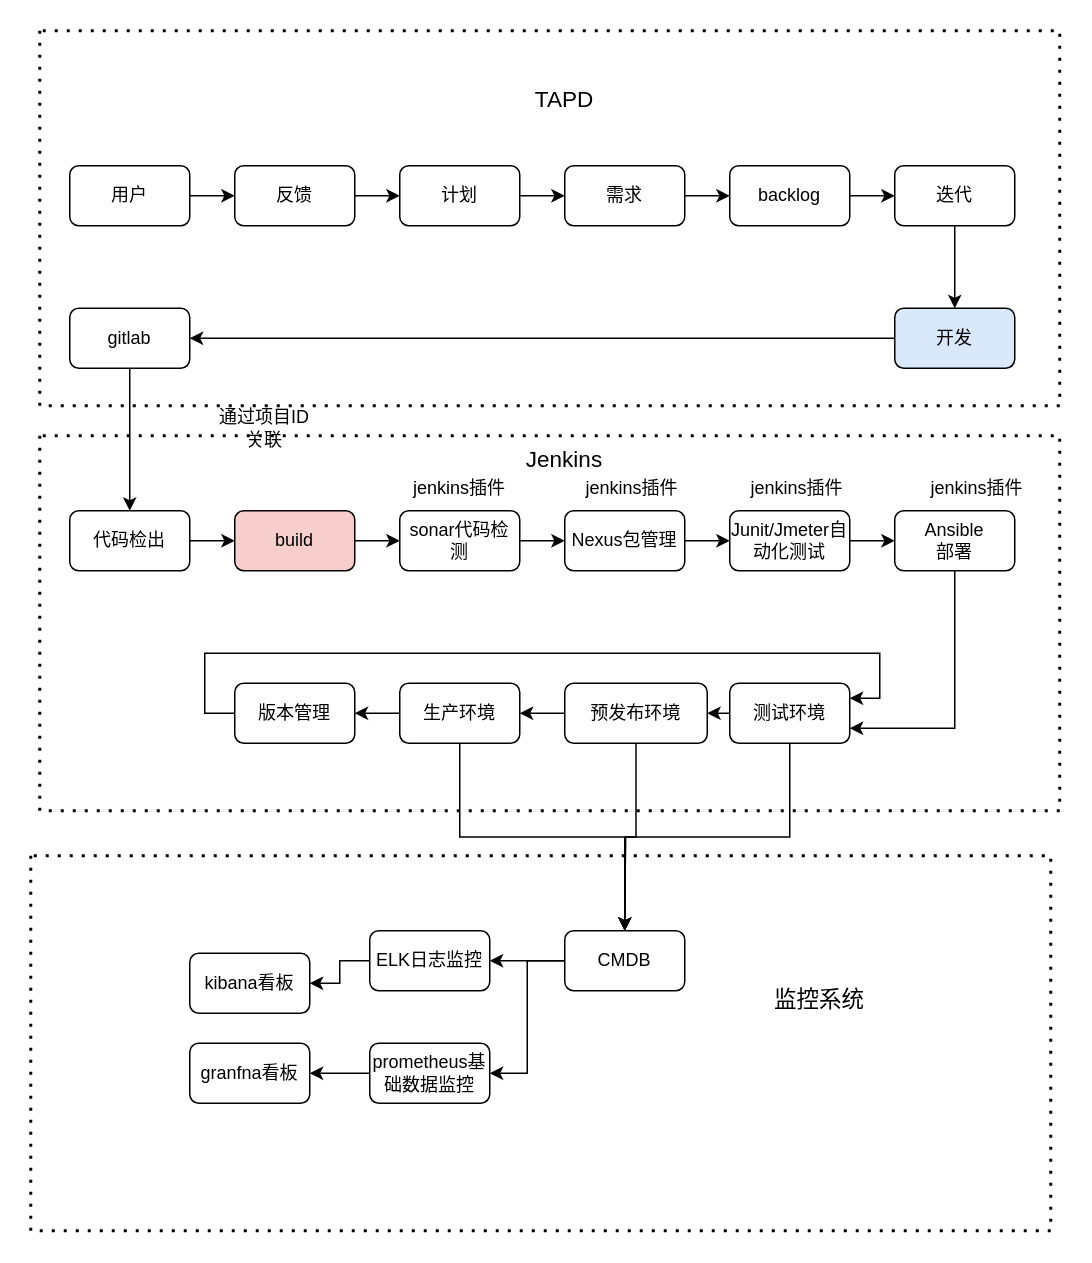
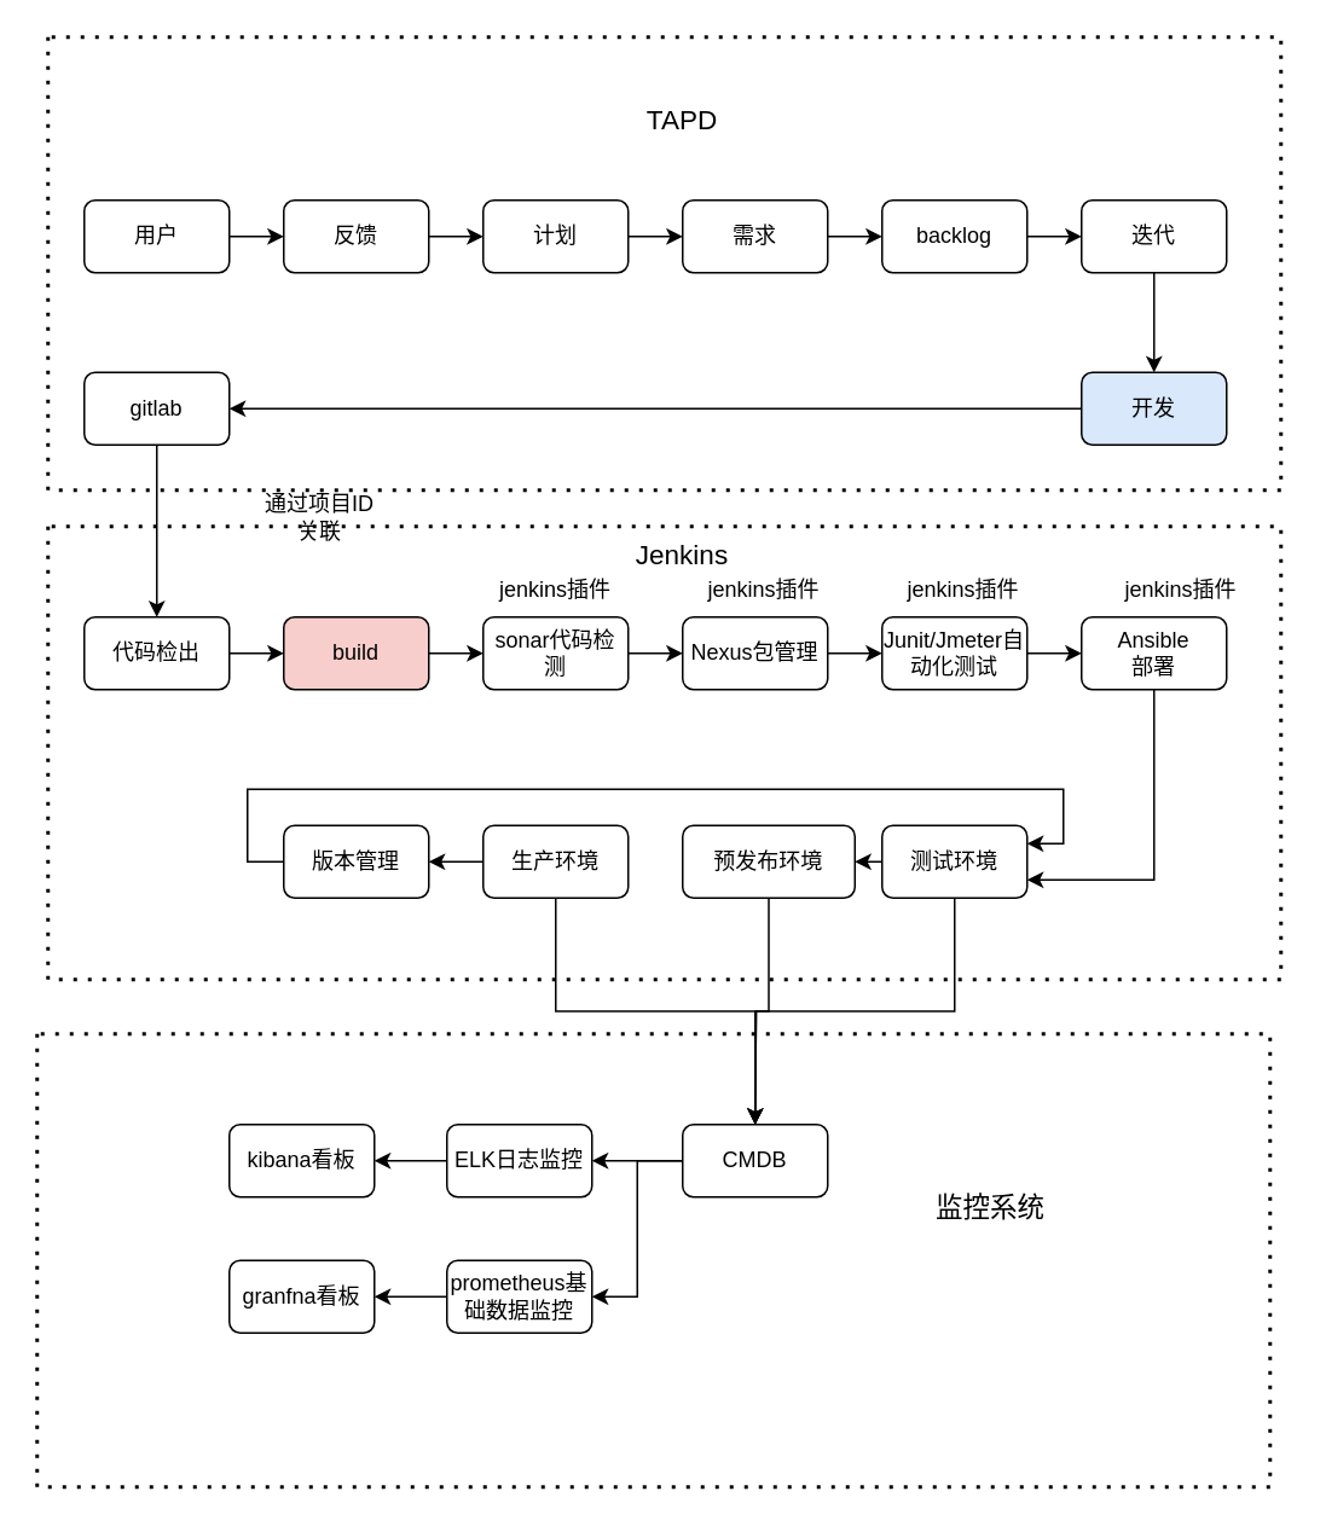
  <mxCell id="0" />
  <mxCell id="1" parent="0" />
  <mxCell id="2" style="edgeStyle=orthogonalEdgeStyle;rounded=0;orthogonalLoop=1;jettySize=auto;html=1;exitX=1;exitY=0.5;exitDx=0;exitDy=0;" edge="1" parent="1" source="3" target="5"><mxGeometry relative="1" as="geometry" /></mxCell>
  <mxCell id="3" value="用户" style="rounded=1;whiteSpace=wrap;html=1;" vertex="1" parent="1"><mxGeometry x="46" y="110" width="80" height="40" as="geometry" /></mxCell>
  <mxCell id="4" style="edgeStyle=orthogonalEdgeStyle;rounded=0;orthogonalLoop=1;jettySize=auto;html=1;exitX=1;exitY=0.5;exitDx=0;exitDy=0;entryX=0;entryY=0.5;entryDx=0;entryDy=0;" edge="1" parent="1" source="5" target="7"><mxGeometry relative="1" as="geometry" /></mxCell>
  <mxCell id="5" value="反馈" style="rounded=1;whiteSpace=wrap;html=1;" vertex="1" parent="1"><mxGeometry x="156" y="110" width="80" height="40" as="geometry" /></mxCell>
  <mxCell id="6" style="edgeStyle=orthogonalEdgeStyle;rounded=0;orthogonalLoop=1;jettySize=auto;html=1;exitX=1;exitY=0.5;exitDx=0;exitDy=0;entryX=0;entryY=0.5;entryDx=0;entryDy=0;" edge="1" parent="1" source="7" target="9"><mxGeometry relative="1" as="geometry" /></mxCell>
  <mxCell id="7" value="计划" style="rounded=1;whiteSpace=wrap;html=1;" vertex="1" parent="1"><mxGeometry x="266" y="110" width="80" height="40" as="geometry" /></mxCell>
  <mxCell id="8" style="edgeStyle=orthogonalEdgeStyle;rounded=0;orthogonalLoop=1;jettySize=auto;html=1;exitX=1;exitY=0.5;exitDx=0;exitDy=0;entryX=0;entryY=0.5;entryDx=0;entryDy=0;" edge="1" parent="1" source="9" target="11"><mxGeometry relative="1" as="geometry" /></mxCell>
  <mxCell id="9" value="需求" style="rounded=1;whiteSpace=wrap;html=1;" vertex="1" parent="1"><mxGeometry x="376" y="110" width="80" height="40" as="geometry" /></mxCell>
  <mxCell id="10" style="edgeStyle=orthogonalEdgeStyle;rounded=0;orthogonalLoop=1;jettySize=auto;html=1;exitX=1;exitY=0.5;exitDx=0;exitDy=0;entryX=0;entryY=0.5;entryDx=0;entryDy=0;" edge="1" parent="1" source="11" target="13"><mxGeometry relative="1" as="geometry" /></mxCell>
  <mxCell id="11" value="backlog" style="rounded=1;whiteSpace=wrap;html=1;" vertex="1" parent="1"><mxGeometry x="486" y="110" width="80" height="40" as="geometry" /></mxCell>
  <mxCell id="12" style="edgeStyle=orthogonalEdgeStyle;rounded=0;orthogonalLoop=1;jettySize=auto;html=1;exitX=0.5;exitY=1;exitDx=0;exitDy=0;entryX=0.5;entryY=0;entryDx=0;entryDy=0;" edge="1" parent="1" source="13" target="15"><mxGeometry relative="1" as="geometry" /></mxCell>
  <mxCell id="13" value="迭代" style="rounded=1;whiteSpace=wrap;html=1;" vertex="1" parent="1"><mxGeometry x="596" y="110" width="80" height="40" as="geometry" /></mxCell>
  <mxCell id="14" style="edgeStyle=orthogonalEdgeStyle;rounded=0;orthogonalLoop=1;jettySize=auto;html=1;exitX=0;exitY=0.5;exitDx=0;exitDy=0;entryX=1;entryY=0.5;entryDx=0;entryDy=0;" edge="1" parent="1" source="15" target="17"><mxGeometry relative="1" as="geometry" /></mxCell>
  <mxCell id="15" value="开发" style="rounded=1;whiteSpace=wrap;html=1;fillColor=#dae8fc;" vertex="1" parent="1"><mxGeometry x="596" y="205" width="80" height="40" as="geometry" /></mxCell>
  <mxCell id="16" style="edgeStyle=orthogonalEdgeStyle;rounded=0;orthogonalLoop=1;jettySize=auto;html=1;exitX=0.5;exitY=1;exitDx=0;exitDy=0;entryX=0.5;entryY=0;entryDx=0;entryDy=0;" edge="1" parent="1" source="17" target="21"><mxGeometry relative="1" as="geometry" /></mxCell>
  <mxCell id="17" value="gitlab" style="rounded=1;whiteSpace=wrap;html=1;" vertex="1" parent="1"><mxGeometry x="46" y="205" width="80" height="40" as="geometry" /></mxCell>
  <mxCell id="18" value="" style="endArrow=none;dashed=1;html=1;dashPattern=1 3;strokeWidth=2;rounded=0;" edge="1" parent="1"><mxGeometry width="50" height="50" relative="1" as="geometry"><mxPoint x="26" y="20" as="sourcePoint" /><mxPoint x="26" y="20" as="targetPoint" /><Array as="points"><mxPoint x="26" y="270" /><mxPoint x="706" y="270" /><mxPoint x="706" y="20" /></Array></mxGeometry></mxCell>
  <mxCell id="19" value="&lt;font style=&quot;font-size: 15px&quot;&gt;TAPD&lt;/font&gt;" style="text;html=1;strokeColor=none;fillColor=none;align=center;verticalAlign=middle;whiteSpace=wrap;rounded=0;" vertex="1" parent="1"><mxGeometry x="346" y="50" width="60" height="30" as="geometry" /></mxCell>
  <mxCell id="20" style="edgeStyle=orthogonalEdgeStyle;rounded=0;orthogonalLoop=1;jettySize=auto;html=1;exitX=1;exitY=0.5;exitDx=0;exitDy=0;entryX=0;entryY=0.5;entryDx=0;entryDy=0;" edge="1" parent="1" source="21" target="41"><mxGeometry relative="1" as="geometry" /></mxCell>
  <mxCell id="21" value="代码检出" style="rounded=1;whiteSpace=wrap;html=1;" vertex="1" parent="1"><mxGeometry x="46" y="340" width="80" height="40" as="geometry" /></mxCell>
  <mxCell id="22" style="edgeStyle=orthogonalEdgeStyle;rounded=0;orthogonalLoop=1;jettySize=auto;html=1;exitX=0;exitY=0.5;exitDx=0;exitDy=0;entryX=1;entryY=0.5;entryDx=0;entryDy=0;" edge="1" parent="1" source="24" target="51"><mxGeometry relative="1" as="geometry" /></mxCell>
  <mxCell id="23" style="edgeStyle=orthogonalEdgeStyle;rounded=0;orthogonalLoop=1;jettySize=auto;html=1;exitX=0.5;exitY=1;exitDx=0;exitDy=0;entryX=0.5;entryY=0;entryDx=0;entryDy=0;" edge="1" parent="1" source="24" target="39"><mxGeometry relative="1" as="geometry" /></mxCell>
  <mxCell id="24" value="生产环境" style="rounded=1;whiteSpace=wrap;html=1;" vertex="1" parent="1"><mxGeometry x="266" y="455" width="80" height="40" as="geometry" /></mxCell>
- <mxCell id="25" style="edgeStyle=orthogonalEdgeStyle;rounded=0;orthogonalLoop=1;jettySize=auto;html=1;exitX=0;exitY=0.5;exitDx=0;exitDy=0;entryX=1;entryY=0.5;entryDx=0;entryDy=0;" edge="1" parent="1" source="27" target="24"><mxGeometry relative="1" as="geometry" /></mxCell>
  <mxCell id="26" style="edgeStyle=orthogonalEdgeStyle;rounded=0;orthogonalLoop=1;jettySize=auto;html=1;exitX=0.5;exitY=1;exitDx=0;exitDy=0;" edge="1" parent="1" source="27"><mxGeometry relative="1" as="geometry"><mxPoint x="416" y="620" as="targetPoint" /></mxGeometry></mxCell>
  <mxCell id="27" value="预发布环境" style="rounded=1;whiteSpace=wrap;html=1;" vertex="1" parent="1"><mxGeometry x="376" y="455" width="95" height="40" as="geometry" /></mxCell>
  <mxCell id="28" style="edgeStyle=orthogonalEdgeStyle;rounded=0;orthogonalLoop=1;jettySize=auto;html=1;exitX=0;exitY=0.5;exitDx=0;exitDy=0;entryX=1;entryY=0.5;entryDx=0;entryDy=0;" edge="1" parent="1" source="30" target="27"><mxGeometry relative="1" as="geometry" /></mxCell>
  <mxCell id="29" style="edgeStyle=orthogonalEdgeStyle;rounded=0;orthogonalLoop=1;jettySize=auto;html=1;exitX=0.5;exitY=1;exitDx=0;exitDy=0;" edge="1" parent="1" source="30"><mxGeometry relative="1" as="geometry"><mxPoint x="416" y="620" as="targetPoint" /></mxGeometry></mxCell>
  <mxCell id="30" value="&lt;span&gt;测试环境&lt;/span&gt;" style="rounded=1;whiteSpace=wrap;html=1;" vertex="1" parent="1"><mxGeometry x="486" y="455" width="80" height="40" as="geometry" /></mxCell>
  <mxCell id="31" style="edgeStyle=orthogonalEdgeStyle;rounded=0;orthogonalLoop=1;jettySize=auto;html=1;exitX=0;exitY=0.5;exitDx=0;exitDy=0;entryX=1;entryY=0.5;entryDx=0;entryDy=0;" edge="1" parent="1" source="32" target="36"><mxGeometry relative="1" as="geometry" /></mxCell>
  <mxCell id="32" value="ELK日志监控" style="rounded=1;whiteSpace=wrap;html=1;" vertex="1" parent="1"><mxGeometry x="246" y="620" width="80" height="40" as="geometry" /></mxCell>
  <mxCell id="33" style="edgeStyle=orthogonalEdgeStyle;rounded=0;orthogonalLoop=1;jettySize=auto;html=1;exitX=0;exitY=0.5;exitDx=0;exitDy=0;entryX=1;entryY=0.5;entryDx=0;entryDy=0;" edge="1" parent="1" source="34" target="35"><mxGeometry relative="1" as="geometry" /></mxCell>
  <mxCell id="34" value="prometheus基础数据监控" style="rounded=1;whiteSpace=wrap;html=1;" vertex="1" parent="1"><mxGeometry x="246" y="695" width="80" height="40" as="geometry" /></mxCell>
  <mxCell id="35" value="granfna看板" style="rounded=1;whiteSpace=wrap;html=1;" vertex="1" parent="1"><mxGeometry x="126" y="695" width="80" height="40" as="geometry" /></mxCell>
- <mxCell id="36" value="kibana看板" style="rounded=1;whiteSpace=wrap;html=1;" vertex="1" parent="1"><mxGeometry x="126" y="635" width="80" height="40" as="geometry" /></mxCell>
+ <mxCell id="36" value="kibana看板" style="rounded=1;whiteSpace=wrap;html=1;" vertex="1" parent="1"><mxGeometry x="126" y="620" width="80" height="40" as="geometry" /></mxCell>
  <mxCell id="37" style="edgeStyle=orthogonalEdgeStyle;rounded=0;orthogonalLoop=1;jettySize=auto;html=1;exitX=0;exitY=0.5;exitDx=0;exitDy=0;entryX=1;entryY=0.5;entryDx=0;entryDy=0;" edge="1" parent="1" source="39" target="32"><mxGeometry relative="1" as="geometry" /></mxCell>
  <mxCell id="38" style="edgeStyle=orthogonalEdgeStyle;rounded=0;orthogonalLoop=1;jettySize=auto;html=1;exitX=0;exitY=0.5;exitDx=0;exitDy=0;entryX=1;entryY=0.5;entryDx=0;entryDy=0;" edge="1" parent="1" source="39" target="34"><mxGeometry relative="1" as="geometry" /></mxCell>
  <mxCell id="39" value="CMDB" style="rounded=1;whiteSpace=wrap;html=1;" vertex="1" parent="1"><mxGeometry x="376" y="620" width="80" height="40" as="geometry" /></mxCell>
  <mxCell id="40" style="edgeStyle=orthogonalEdgeStyle;rounded=0;orthogonalLoop=1;jettySize=auto;html=1;exitX=1;exitY=0.5;exitDx=0;exitDy=0;entryX=0;entryY=0.5;entryDx=0;entryDy=0;" edge="1" parent="1" source="41" target="47"><mxGeometry relative="1" as="geometry" /></mxCell>
  <mxCell id="41" value="build" style="rounded=1;whiteSpace=wrap;html=1;fillColor=#f8cecc;" vertex="1" parent="1"><mxGeometry x="156" y="340" width="80" height="40" as="geometry" /></mxCell>
  <mxCell id="42" style="edgeStyle=orthogonalEdgeStyle;rounded=0;orthogonalLoop=1;jettySize=auto;html=1;exitX=1;exitY=0.5;exitDx=0;exitDy=0;entryX=0;entryY=0.5;entryDx=0;entryDy=0;" edge="1" parent="1" source="43" target="49"><mxGeometry relative="1" as="geometry" /></mxCell>
  <mxCell id="43" value="Nexus包管理" style="rounded=1;whiteSpace=wrap;html=1;" vertex="1" parent="1"><mxGeometry x="376" y="340" width="80" height="40" as="geometry" /></mxCell>
  <mxCell id="44" value="&lt;font style=&quot;font-size: 15px&quot;&gt;Jenkins&lt;/font&gt;" style="text;html=1;strokeColor=none;fillColor=none;align=center;verticalAlign=middle;whiteSpace=wrap;rounded=0;" vertex="1" parent="1"><mxGeometry x="346" y="290" width="60" height="30" as="geometry" /></mxCell>
  <mxCell id="45" value="监控系统" style="text;html=1;strokeColor=none;fillColor=none;align=center;verticalAlign=middle;whiteSpace=wrap;rounded=0;fontSize=15;" vertex="1" parent="1"><mxGeometry x="506" y="650" width="80" height="30" as="geometry" /></mxCell>
  <mxCell id="46" style="edgeStyle=orthogonalEdgeStyle;rounded=0;orthogonalLoop=1;jettySize=auto;html=1;exitX=1;exitY=0.5;exitDx=0;exitDy=0;entryX=0;entryY=0.5;entryDx=0;entryDy=0;" edge="1" parent="1" source="47" target="43"><mxGeometry relative="1" as="geometry" /></mxCell>
  <mxCell id="47" value="sonar代码检测" style="rounded=1;whiteSpace=wrap;html=1;" vertex="1" parent="1"><mxGeometry x="266" y="340" width="80" height="40" as="geometry" /></mxCell>
  <mxCell id="48" style="edgeStyle=orthogonalEdgeStyle;rounded=0;orthogonalLoop=1;jettySize=auto;html=1;exitX=1;exitY=0.5;exitDx=0;exitDy=0;entryX=0;entryY=0.5;entryDx=0;entryDy=0;" edge="1" parent="1" source="49"><mxGeometry relative="1" as="geometry"><mxPoint x="596" y="360" as="targetPoint" /></mxGeometry></mxCell>
  <mxCell id="49" value="Junit/Jmeter自动化测试" style="rounded=1;whiteSpace=wrap;html=1;" vertex="1" parent="1"><mxGeometry x="486" y="340" width="80" height="40" as="geometry" /></mxCell>
  <mxCell id="50" style="edgeStyle=orthogonalEdgeStyle;rounded=0;orthogonalLoop=1;jettySize=auto;html=1;exitX=0;exitY=0.5;exitDx=0;exitDy=0;entryX=1;entryY=0.25;entryDx=0;entryDy=0;" edge="1" parent="1" source="51" target="30"><mxGeometry relative="1" as="geometry"><Array as="points"><mxPoint x="136" y="475" /><mxPoint x="136" y="435" /><mxPoint x="586" y="435" /><mxPoint x="586" y="465" /></Array></mxGeometry></mxCell>
  <mxCell id="51" value="版本管理" style="rounded=1;whiteSpace=wrap;html=1;" vertex="1" parent="1"><mxGeometry x="156" y="455" width="80" height="40" as="geometry" /></mxCell>
  <mxCell id="52" style="edgeStyle=orthogonalEdgeStyle;rounded=0;orthogonalLoop=1;jettySize=auto;html=1;exitX=0.5;exitY=1;exitDx=0;exitDy=0;entryX=1;entryY=0.75;entryDx=0;entryDy=0;" edge="1" parent="1" source="53" target="30"><mxGeometry relative="1" as="geometry" /></mxCell>
  <mxCell id="53" value="Ansible&lt;br&gt;部署" style="rounded=1;whiteSpace=wrap;html=1;" vertex="1" parent="1"><mxGeometry x="596" y="340" width="80" height="40" as="geometry" /></mxCell>
  <mxCell id="54" value="" style="endArrow=none;dashed=1;html=1;dashPattern=1 3;strokeWidth=2;rounded=0;" edge="1" parent="1"><mxGeometry width="50" height="50" relative="1" as="geometry"><mxPoint x="26" y="290" as="sourcePoint" /><mxPoint x="26" y="290" as="targetPoint" /><Array as="points"><mxPoint x="26" y="540" /><mxPoint x="706" y="540" /><mxPoint x="706" y="290" /></Array></mxGeometry></mxCell>
  <mxCell id="55" value="" style="endArrow=none;dashed=1;html=1;dashPattern=1 3;strokeWidth=2;rounded=0;" edge="1" parent="1"><mxGeometry width="50" height="50" relative="1" as="geometry"><mxPoint x="20" y="570" as="sourcePoint" /><mxPoint x="20" y="570" as="targetPoint" /><Array as="points"><mxPoint x="20" y="820" /><mxPoint x="700" y="820" /><mxPoint x="700" y="570" /></Array></mxGeometry></mxCell>
  <mxCell id="56" value="jenkins插件" style="text;html=1;strokeColor=none;fillColor=none;align=center;verticalAlign=middle;whiteSpace=wrap;rounded=0;" vertex="1" parent="1"><mxGeometry x="616" y="310" width="70" height="30" as="geometry" /></mxCell>
  <mxCell id="57" value="通过项目ID关联" style="text;html=1;strokeColor=none;fillColor=none;align=center;verticalAlign=middle;whiteSpace=wrap;rounded=0;" vertex="1" parent="1"><mxGeometry x="141" y="270" width="70" height="30" as="geometry" /></mxCell>
  <mxCell id="58" value="jenkins插件" style="text;html=1;strokeColor=none;fillColor=none;align=center;verticalAlign=middle;whiteSpace=wrap;rounded=0;" vertex="1" parent="1"><mxGeometry x="496" y="310" width="70" height="30" as="geometry" /></mxCell>
  <mxCell id="59" value="jenkins插件" style="text;html=1;strokeColor=none;fillColor=none;align=center;verticalAlign=middle;whiteSpace=wrap;rounded=0;" vertex="1" parent="1"><mxGeometry x="386" y="310" width="70" height="30" as="geometry" /></mxCell>
  <mxCell id="60" value="jenkins插件" style="text;html=1;strokeColor=none;fillColor=none;align=center;verticalAlign=middle;whiteSpace=wrap;rounded=0;" vertex="1" parent="1"><mxGeometry x="271" y="310" width="70" height="30" as="geometry" /></mxCell>
